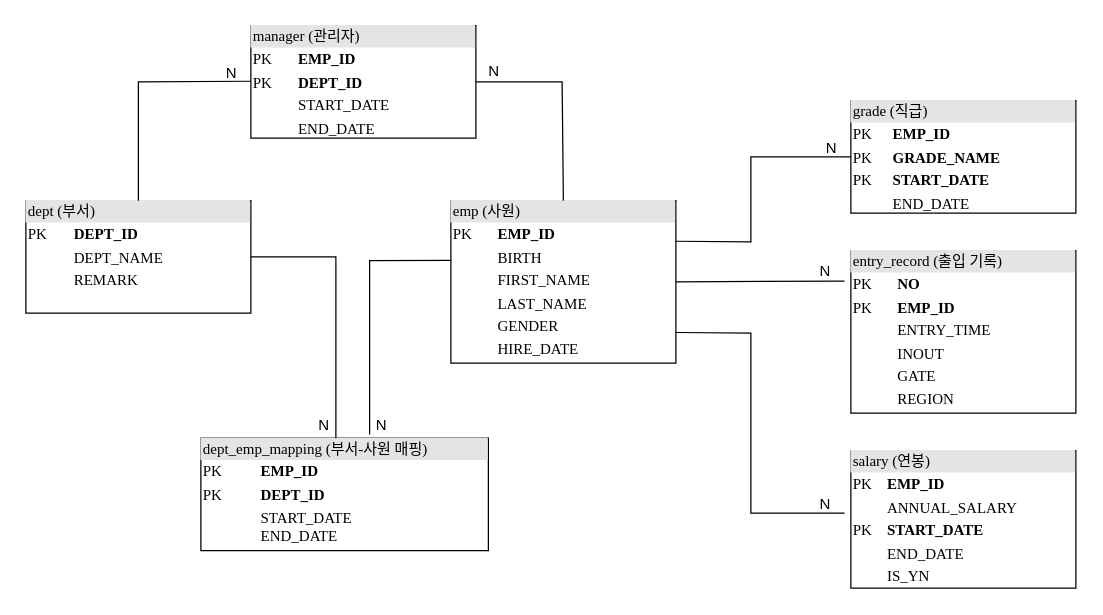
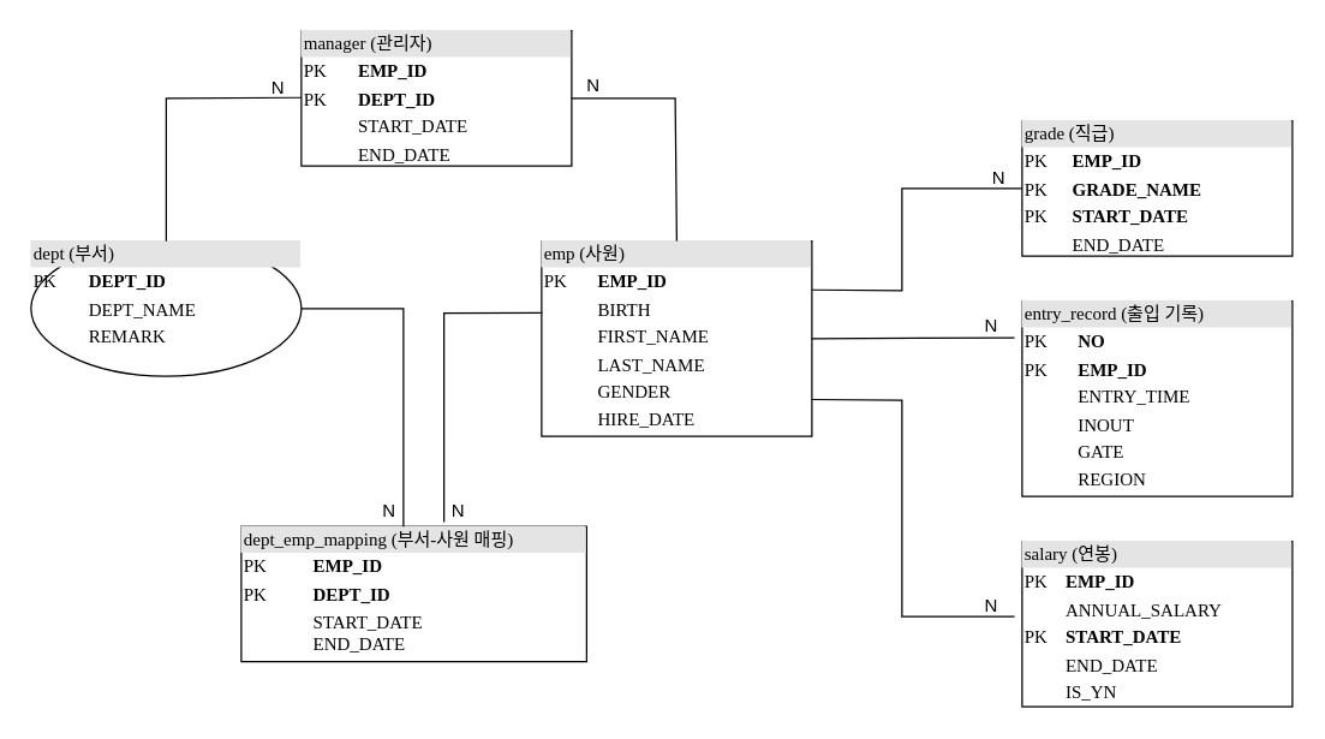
  <mxCell id="0" />
  <mxCell id="1" parent="0" />
- <mxCell id="2" value="&lt;div style=&quot;box-sizing:border-box;width:100%;background:#e4e4e4;padding:2px;&quot;&gt;dept (부서)&lt;/div&gt;&lt;table style=&quot;width:100%;font-size:1em;&quot; cellpadding=&quot;2&quot; cellspacing=&quot;0&quot;&gt;&lt;tbody&gt;&lt;tr&gt;&lt;td&gt;PK&lt;/td&gt;&lt;td&gt;&lt;b&gt;DEPT_ID&lt;/b&gt;&lt;/td&gt;&lt;/tr&gt;&lt;tr&gt;&lt;td&gt;&lt;br&gt;&lt;/td&gt;&lt;td&gt;DEPT_NAME&lt;/td&gt;&lt;/tr&gt;&lt;tr&gt;&lt;td&gt;&lt;/td&gt;&lt;td&gt;REMARK&lt;/td&gt;&lt;/tr&gt;&lt;/tbody&gt;&lt;/table&gt;" style="verticalAlign=top;align=left;overflow=fill;html=1;rounded=0;shadow=0;comic=0;labelBackgroundColor=none;strokeWidth=1;fontFamily=Verdana;fontSize=12" parent="1" vertex="1"><mxGeometry x="20" y="160" width="180" height="90" as="geometry" /></mxCell>
+ <mxCell id="2" value="&lt;div style=&quot;box-sizing:border-box;width:100%;background:#e4e4e4;padding:2px;&quot;&gt;dept (부서)&lt;/div&gt;&lt;table style=&quot;width:100%;font-size:1em;&quot; cellpadding=&quot;2&quot; cellspacing=&quot;0&quot;&gt;&lt;tbody&gt;&lt;tr&gt;&lt;td&gt;PK&lt;/td&gt;&lt;td&gt;&lt;b&gt;DEPT_ID&lt;/b&gt;&lt;/td&gt;&lt;/tr&gt;&lt;tr&gt;&lt;td&gt;&lt;br&gt;&lt;/td&gt;&lt;td&gt;DEPT_NAME&lt;/td&gt;&lt;/tr&gt;&lt;tr&gt;&lt;td&gt;&lt;/td&gt;&lt;td&gt;REMARK&lt;/td&gt;&lt;/tr&gt;&lt;/tbody&gt;&lt;/table&gt;" style="ellipse;verticalAlign=top;align=left;overflow=fill;html=1;shadow=0;comic=0;labelBackgroundColor=none;strokeWidth=1;fontFamily=Verdana;fontSize=12;" parent="1" vertex="1"><mxGeometry x="20" y="160" width="180" height="90" as="geometry" /></mxCell>
  <mxCell id="3" value="&lt;div style=&quot;box-sizing: border-box ; width: 100% ; background: #e4e4e4 ; padding: 2px&quot;&gt;emp (사원)&lt;/div&gt;&lt;table style=&quot;width: 100% ; font-size: 1em&quot; cellpadding=&quot;2&quot; cellspacing=&quot;0&quot;&gt;&lt;tbody&gt;&lt;tr&gt;&lt;td&gt;PK&lt;/td&gt;&lt;td&gt;&lt;b&gt;EMP_ID&lt;/b&gt;&lt;/td&gt;&lt;/tr&gt;&lt;tr&gt;&lt;td&gt;&lt;br&gt;&lt;/td&gt;&lt;td&gt;BIRTH&lt;/td&gt;&lt;/tr&gt;&lt;tr&gt;&lt;td&gt;&lt;/td&gt;&lt;td&gt;FIRST_NAME&lt;/td&gt;&lt;/tr&gt;&lt;tr&gt;&lt;td&gt;&lt;br&gt;&lt;/td&gt;&lt;td&gt;LAST_NAME&lt;br&gt;&lt;/td&gt;&lt;/tr&gt;&lt;tr&gt;&lt;td&gt;&lt;br&gt;&lt;/td&gt;&lt;td&gt;GENDER&lt;br&gt;&lt;/td&gt;&lt;/tr&gt;&lt;tr&gt;&lt;td&gt;&lt;br&gt;&lt;/td&gt;&lt;td&gt;HIRE_DATE&lt;br&gt;&lt;br&gt;&lt;/td&gt;&lt;/tr&gt;&lt;/tbody&gt;&lt;/table&gt;" style="verticalAlign=top;align=left;overflow=fill;html=1;rounded=0;shadow=0;comic=0;labelBackgroundColor=none;strokeWidth=1;fontFamily=Verdana;fontSize=12" parent="1" vertex="1"><mxGeometry x="360" y="160" width="180" height="130" as="geometry" /></mxCell>
  <mxCell id="4" value="&lt;div style=&quot;box-sizing: border-box ; width: 100% ; background: #e4e4e4 ; padding: 2px&quot;&gt;manager (관리자)&lt;/div&gt;&lt;table style=&quot;width: 100% ; font-size: 1em&quot; cellpadding=&quot;2&quot; cellspacing=&quot;0&quot;&gt;&lt;tbody&gt;&lt;tr&gt;&lt;td&gt;PK&lt;/td&gt;&lt;td&gt;&lt;b&gt;EMP_ID&lt;/b&gt;&lt;/td&gt;&lt;/tr&gt;&lt;tr&gt;&lt;td&gt;PK&lt;/td&gt;&lt;td&gt;&lt;b&gt;DEPT_ID&lt;/b&gt;&lt;/td&gt;&lt;/tr&gt;&lt;tr&gt;&lt;td&gt;&lt;/td&gt;&lt;td&gt;START_DATE&lt;/td&gt;&lt;/tr&gt;&lt;tr&gt;&lt;td&gt;&lt;br&gt;&lt;/td&gt;&lt;td&gt;END_DATE&lt;br&gt;&lt;/td&gt;&lt;/tr&gt;&lt;/tbody&gt;&lt;/table&gt;" style="verticalAlign=top;align=left;overflow=fill;html=1;rounded=0;shadow=0;comic=0;labelBackgroundColor=none;strokeWidth=1;fontFamily=Verdana;fontSize=12" parent="1" vertex="1"><mxGeometry x="200" y="20" width="180" height="90" as="geometry" /></mxCell>
  <mxCell id="5" value="&lt;div style=&quot;box-sizing: border-box ; width: 100% ; background: #e4e4e4 ; padding: 2px&quot;&gt;grade (직급)&lt;/div&gt;&lt;table style=&quot;width: 100% ; font-size: 1em&quot; cellpadding=&quot;2&quot; cellspacing=&quot;0&quot;&gt;&lt;tbody&gt;&lt;tr&gt;&lt;td&gt;PK&lt;/td&gt;&lt;td&gt;&lt;b&gt;EMP_ID&lt;/b&gt;&lt;/td&gt;&lt;/tr&gt;&lt;tr&gt;&lt;td&gt;PK&lt;/td&gt;&lt;td&gt;&lt;b&gt;GRADE_NAME&lt;/b&gt;&lt;/td&gt;&lt;/tr&gt;&lt;tr&gt;&lt;td&gt;PK&lt;/td&gt;&lt;td&gt;&lt;b&gt;START_DATE&lt;/b&gt;&lt;/td&gt;&lt;/tr&gt;&lt;tr&gt;&lt;td&gt;&lt;br&gt;&lt;/td&gt;&lt;td&gt;END_DATE&lt;/td&gt;&lt;/tr&gt;&lt;/tbody&gt;&lt;/table&gt;" style="verticalAlign=top;align=left;overflow=fill;html=1;rounded=0;shadow=0;comic=0;labelBackgroundColor=none;strokeWidth=1;fontFamily=Verdana;fontSize=12" parent="1" vertex="1"><mxGeometry x="680" y="80" width="180" height="90" as="geometry" /></mxCell>
  <mxCell id="6" value="&lt;div style=&quot;box-sizing:border-box;width:100%;background:#e4e4e4;padding:2px;&quot;&gt;dept_emp_mapping (부서-사원 매핑)&lt;/div&gt;&lt;table style=&quot;width:100%;font-size:1em;&quot; cellpadding=&quot;2&quot; cellspacing=&quot;0&quot;&gt;&lt;tbody&gt;&lt;tr&gt;&lt;td&gt;PK&lt;/td&gt;&lt;td&gt;&lt;b&gt;EMP_ID&lt;/b&gt;&lt;/td&gt;&lt;/tr&gt;&lt;tr&gt;&lt;td&gt;PK&lt;/td&gt;&lt;td&gt;&lt;b&gt;DEPT_ID&lt;/b&gt;&lt;/td&gt;&lt;/tr&gt;&lt;tr&gt;&lt;td&gt;&lt;/td&gt;&lt;td&gt;START_DATE&lt;br&gt;END_DATE&lt;/td&gt;&lt;/tr&gt;&lt;/tbody&gt;&lt;/table&gt;" style="verticalAlign=top;align=left;overflow=fill;html=1;rounded=0;shadow=0;comic=0;labelBackgroundColor=none;strokeWidth=1;fontFamily=Verdana;fontSize=12" parent="1" vertex="1"><mxGeometry x="160" y="350" width="230" height="90" as="geometry" /></mxCell>
  <mxCell id="7" value="&lt;div style=&quot;box-sizing: border-box ; width: 100% ; background: #e4e4e4 ; padding: 2px&quot;&gt;entry_record (출입 기록)&lt;/div&gt;&lt;table style=&quot;width: 100% ; font-size: 1em&quot; cellpadding=&quot;2&quot; cellspacing=&quot;0&quot;&gt;&lt;tbody&gt;&lt;tr&gt;&lt;td&gt;PK&lt;/td&gt;&lt;td&gt;&lt;b&gt;NO&lt;/b&gt;&lt;/td&gt;&lt;/tr&gt;&lt;tr&gt;&lt;td&gt;PK&lt;/td&gt;&lt;td&gt;&lt;b&gt;EMP_ID&lt;/b&gt;&lt;/td&gt;&lt;/tr&gt;&lt;tr&gt;&lt;td&gt;&lt;/td&gt;&lt;td&gt;ENTRY_TIME&lt;/td&gt;&lt;/tr&gt;&lt;tr&gt;&lt;td&gt;&lt;br&gt;&lt;/td&gt;&lt;td&gt;INOUT&lt;/td&gt;&lt;/tr&gt;&lt;tr&gt;&lt;td&gt;&lt;br&gt;&lt;/td&gt;&lt;td&gt;GATE&lt;/td&gt;&lt;/tr&gt;&lt;tr&gt;&lt;td&gt;&lt;br&gt;&lt;/td&gt;&lt;td&gt;REGION&lt;/td&gt;&lt;/tr&gt;&lt;tr&gt;&lt;td&gt;&lt;br&gt;&lt;/td&gt;&lt;td&gt;&lt;/td&gt;&lt;/tr&gt;&lt;tr&gt;&lt;td&gt;&lt;br&gt;&lt;/td&gt;&lt;td&gt;&lt;br&gt;&lt;/td&gt;&lt;/tr&gt;&lt;/tbody&gt;&lt;/table&gt;" style="verticalAlign=top;align=left;overflow=fill;html=1;rounded=0;shadow=0;comic=0;labelBackgroundColor=none;strokeWidth=1;fontFamily=Verdana;fontSize=12" parent="1" vertex="1"><mxGeometry x="680" y="200" width="180" height="130" as="geometry" /></mxCell>
  <mxCell id="8" value="&lt;div style=&quot;box-sizing: border-box ; width: 100% ; background: #e4e4e4 ; padding: 2px&quot;&gt;salary (연봉)&lt;/div&gt;&lt;table style=&quot;width: 100% ; font-size: 1em&quot; cellpadding=&quot;2&quot; cellspacing=&quot;0&quot;&gt;&lt;tbody&gt;&lt;tr&gt;&lt;td&gt;PK&lt;/td&gt;&lt;td&gt;&lt;b&gt;EMP_ID&lt;/b&gt;&lt;/td&gt;&lt;/tr&gt;&lt;tr&gt;&lt;td&gt;&lt;br&gt;&lt;/td&gt;&lt;td&gt;ANNUAL_SALARY&lt;/td&gt;&lt;/tr&gt;&lt;tr&gt;&lt;td&gt;PK&lt;/td&gt;&lt;td&gt;&lt;b&gt;START_DATE&lt;/b&gt;&lt;/td&gt;&lt;/tr&gt;&lt;tr&gt;&lt;td&gt;&lt;br&gt;&lt;/td&gt;&lt;td&gt;END_DATE&lt;br&gt;&lt;/td&gt;&lt;/tr&gt;&lt;tr&gt;&lt;td&gt;&lt;br&gt;&lt;/td&gt;&lt;td&gt;IS_YN&lt;/td&gt;&lt;/tr&gt;&lt;tr&gt;&lt;td&gt;&lt;br&gt;&lt;/td&gt;&lt;td&gt;&lt;br&gt;&lt;/td&gt;&lt;/tr&gt;&lt;/tbody&gt;&lt;/table&gt;" style="verticalAlign=top;align=left;overflow=fill;html=1;rounded=0;shadow=0;comic=0;labelBackgroundColor=none;strokeWidth=1;fontFamily=Verdana;fontSize=12" parent="1" vertex="1"><mxGeometry x="680" y="360" width="180" height="110" as="geometry" /></mxCell>
  <mxCell id="9" value="" style="endArrow=none;html=1;rounded=0;" edge="1" parent="1" source="2"><mxGeometry relative="1" as="geometry"><mxPoint x="40" y="64.5" as="sourcePoint" /><mxPoint x="200" y="64.5" as="targetPoint" /><Array as="points"><mxPoint x="110" y="65" /></Array></mxGeometry></mxCell>
  <mxCell id="10" value="N" style="resizable=0;html=1;whiteSpace=wrap;align=right;verticalAlign=bottom;" connectable="0" vertex="1" parent="9"><mxGeometry x="1" relative="1" as="geometry"><mxPoint x="-10" y="1" as="offset" /></mxGeometry></mxCell>
  <mxCell id="11" value="" style="endArrow=none;html=1;rounded=0;entryX=1;entryY=0.5;entryDx=0;entryDy=0;exitX=0.5;exitY=0;exitDx=0;exitDy=0;" edge="1" parent="1" source="3" target="4"><mxGeometry relative="1" as="geometry"><mxPoint x="440" y="145.5" as="sourcePoint" /><mxPoint x="530" y="50" as="targetPoint" /><Array as="points"><mxPoint x="449" y="65" /></Array></mxGeometry></mxCell>
  <mxCell id="12" value="N" style="resizable=0;html=1;whiteSpace=wrap;align=right;verticalAlign=bottom;" connectable="0" vertex="1" parent="11"><mxGeometry x="1" relative="1" as="geometry"><mxPoint x="20" as="offset" /></mxGeometry></mxCell>
  <mxCell id="13" value="" style="endArrow=none;html=1;rounded=0;exitX=1;exitY=0.25;exitDx=0;exitDy=0;entryX=0;entryY=0.5;entryDx=0;entryDy=0;" edge="1" parent="1" source="3" target="5"><mxGeometry relative="1" as="geometry"><mxPoint x="550" y="160" as="sourcePoint" /><mxPoint x="640" y="64.5" as="targetPoint" /><Array as="points"><mxPoint x="600" y="193" /><mxPoint x="600" y="125" /></Array></mxGeometry></mxCell>
  <mxCell id="14" value="N" style="resizable=0;html=1;whiteSpace=wrap;align=right;verticalAlign=bottom;" connectable="0" vertex="1" parent="13"><mxGeometry x="1" relative="1" as="geometry"><mxPoint x="-10" y="1" as="offset" /></mxGeometry></mxCell>
  <mxCell id="15" value="" style="endArrow=none;html=1;rounded=0;exitX=1;exitY=0.5;exitDx=0;exitDy=0;entryX=-0.028;entryY=0.187;entryDx=0;entryDy=0;entryPerimeter=0;" edge="1" parent="1" source="3" target="7"><mxGeometry relative="1" as="geometry"><mxPoint x="550" y="203" as="sourcePoint" /><mxPoint x="690" y="135" as="targetPoint" /><Array as="points" /></mxGeometry></mxCell>
  <mxCell id="16" value="N" style="resizable=0;html=1;whiteSpace=wrap;align=right;verticalAlign=bottom;" connectable="0" vertex="1" parent="15"><mxGeometry x="1" relative="1" as="geometry"><mxPoint x="-10" y="1" as="offset" /></mxGeometry></mxCell>
  <mxCell id="17" value="" style="endArrow=none;html=1;rounded=0;exitX=1;exitY=0.5;exitDx=0;exitDy=0;" edge="1" parent="1"><mxGeometry relative="1" as="geometry"><mxPoint x="540" y="265.5" as="sourcePoint" /><mxPoint x="675" y="410" as="targetPoint" /><Array as="points"><mxPoint x="600" y="266" /><mxPoint x="600" y="410" /></Array></mxGeometry></mxCell>
  <mxCell id="18" value="N" style="resizable=0;html=1;whiteSpace=wrap;align=right;verticalAlign=bottom;" connectable="0" vertex="1" parent="17"><mxGeometry x="1" relative="1" as="geometry"><mxPoint x="-10" y="1" as="offset" /></mxGeometry></mxCell>
  <mxCell id="19" value="" style="endArrow=none;html=1;rounded=0;exitX=1;exitY=0.5;exitDx=0;exitDy=0;" edge="1" parent="1" source="2"><mxGeometry relative="1" as="geometry"><mxPoint x="290" y="290" as="sourcePoint" /><mxPoint x="268" y="350" as="targetPoint" /><Array as="points"><mxPoint x="268" y="205" /></Array></mxGeometry></mxCell>
  <mxCell id="20" value="N" style="resizable=0;html=1;whiteSpace=wrap;align=right;verticalAlign=bottom;" connectable="0" vertex="1" parent="19"><mxGeometry x="1" relative="1" as="geometry"><mxPoint x="-4" y="-2" as="offset" /></mxGeometry></mxCell>
  <mxCell id="21" value="" style="endArrow=none;html=1;rounded=0;exitX=0.002;exitY=0.367;exitDx=0;exitDy=0;exitPerimeter=0;entryX=0.587;entryY=-0.033;entryDx=0;entryDy=0;entryPerimeter=0;" edge="1" parent="1" source="3" target="6"><mxGeometry relative="1" as="geometry"><mxPoint x="210" y="215" as="sourcePoint" /><mxPoint x="278" y="360" as="targetPoint" /><Array as="points"><mxPoint x="295" y="208" /></Array></mxGeometry></mxCell>
  <mxCell id="22" value="N" style="resizable=0;html=1;whiteSpace=wrap;align=right;verticalAlign=bottom;" connectable="0" vertex="1" parent="21"><mxGeometry x="1" relative="1" as="geometry"><mxPoint x="15" y="1" as="offset" /></mxGeometry></mxCell>
